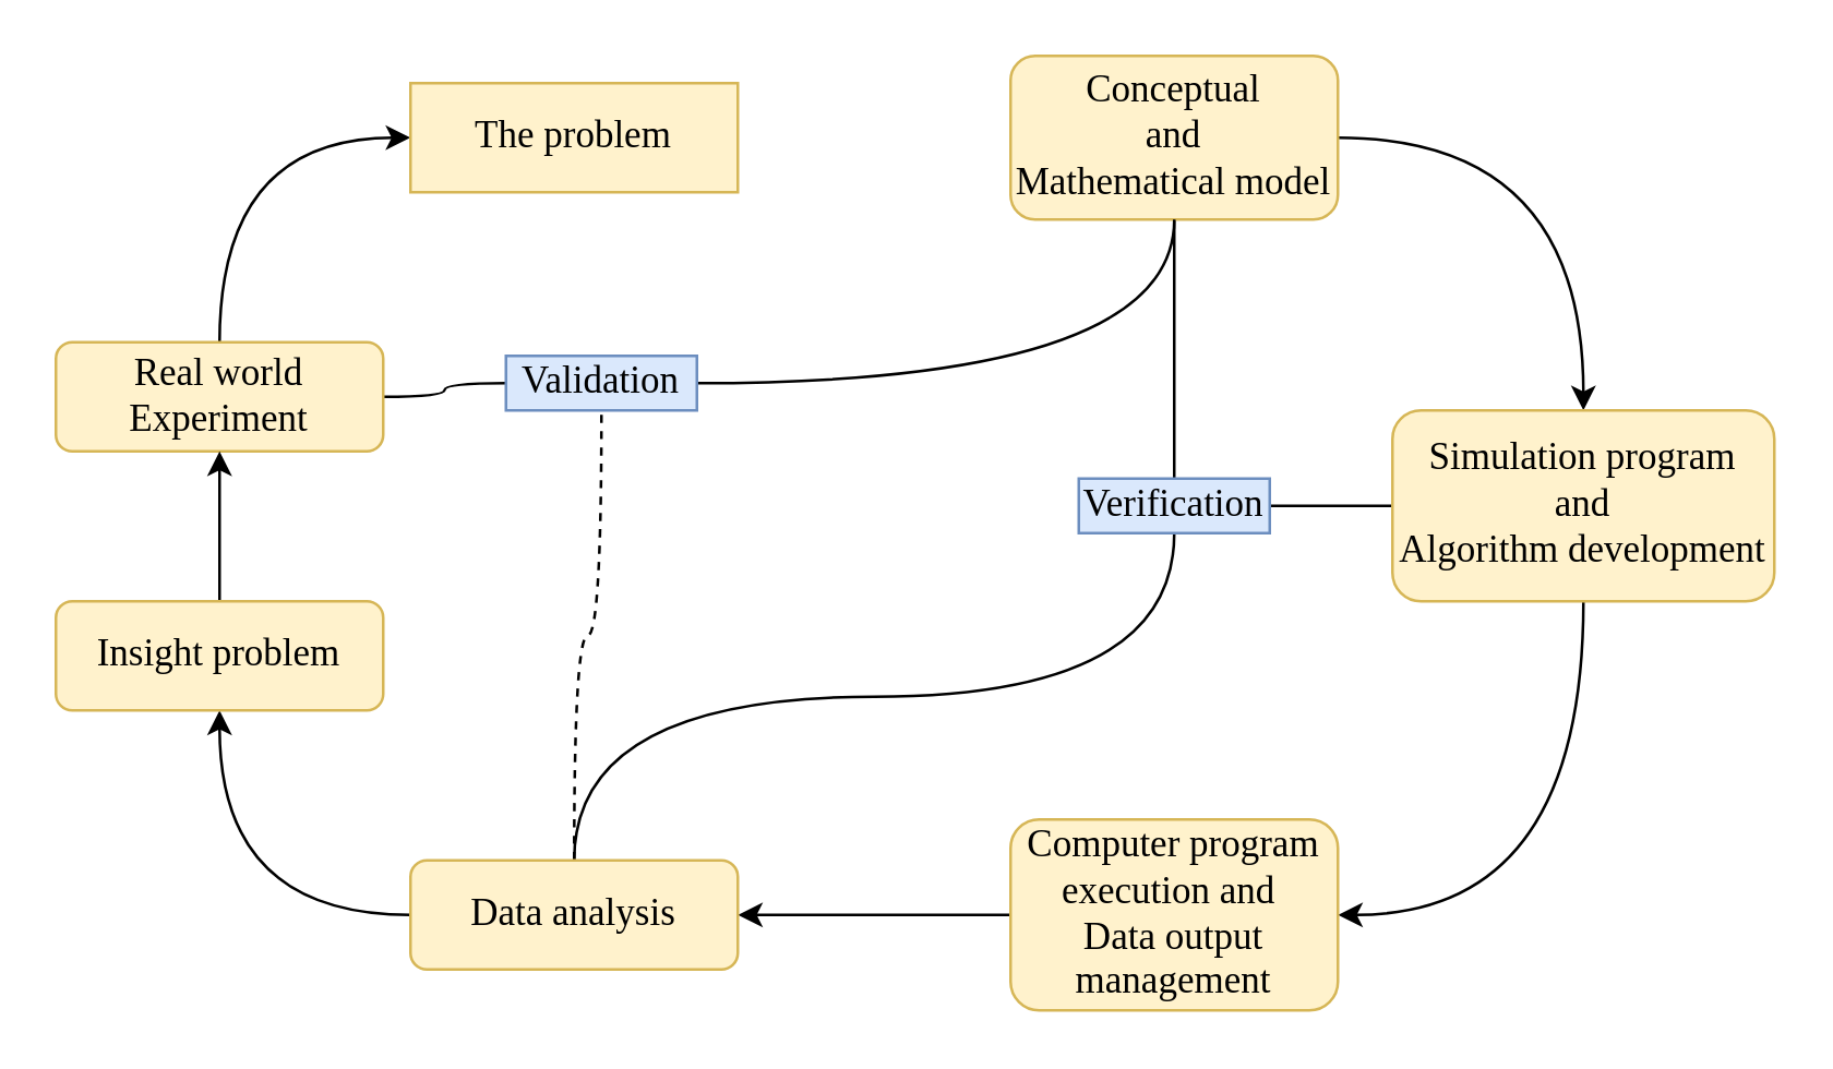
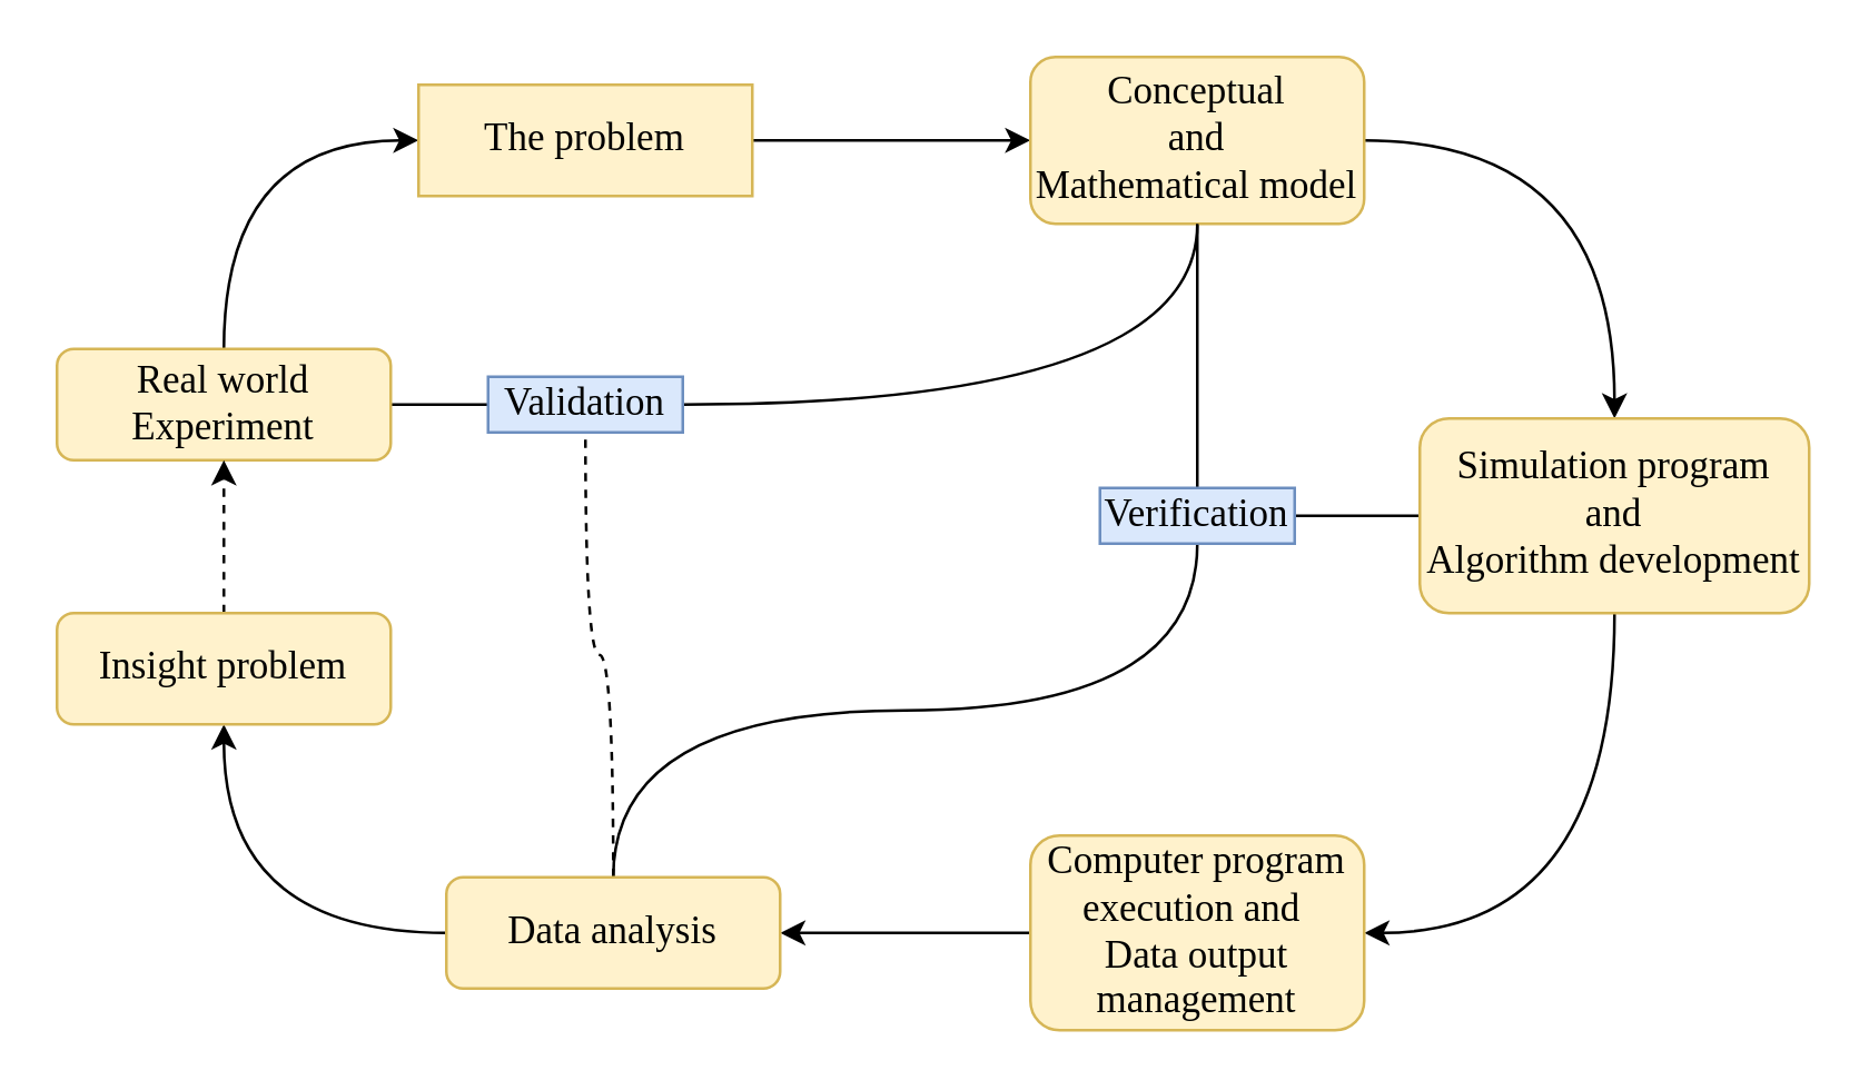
  <mxCell id="0" />
  <mxCell id="1" parent="0" />
  <mxCell id="2" style="edgeStyle=orthogonalEdgeStyle;curved=1;rounded=0;orthogonalLoop=1;jettySize=auto;html=1;exitX=0.5;exitY=0;exitDx=0;exitDy=0;entryX=0;entryY=0.5;entryDx=0;entryDy=0;" edge="1" parent="1" source="4" target="6"><mxGeometry relative="1" as="geometry" /></mxCell>
  <mxCell id="3" style="edgeStyle=orthogonalEdgeStyle;curved=1;rounded=0;orthogonalLoop=1;jettySize=auto;html=1;exitX=1;exitY=0.5;exitDx=0;exitDy=0;entryX=0;entryY=0.5;entryDx=0;entryDy=0;endArrow=none;endFill=0;" edge="1" parent="1" source="4" target="22"><mxGeometry relative="1" as="geometry" /></mxCell>
  <mxCell id="4" value="&lt;font face=&quot;Times New Roman&quot; style=&quot;font-size: 14px&quot;&gt;Real world&lt;br&gt;Experiment&lt;/font&gt;" style="rounded=1;whiteSpace=wrap;html=1;fontSize=12;glass=0;strokeWidth=1;shadow=0;fillColor=#fff2cc;strokeColor=#d6b656;" parent="1" vertex="1"><mxGeometry x="20" y="125" width="120" height="40" as="geometry" /></mxCell>
+ <mxCell id="5" style="edgeStyle=orthogonalEdgeStyle;curved=1;rounded=0;orthogonalLoop=1;jettySize=auto;html=1;exitX=1;exitY=0.5;exitDx=0;exitDy=0;entryX=0;entryY=0.5;entryDx=0;entryDy=0;" edge="1" parent="1" source="6" target="9"><mxGeometry relative="1" as="geometry" /></mxCell>
  <mxCell id="6" value="&lt;font face=&quot;Times New Roman&quot; style=&quot;font-size: 14px&quot;&gt;The problem&lt;/font&gt;" style="whiteSpace=wrap;html=1;fontSize=12;glass=0;strokeWidth=1;shadow=0;fillColor=#fff2cc;strokeColor=#d6b656;rounded=0;" vertex="1" parent="1"><mxGeometry x="150" y="30" width="120" height="40" as="geometry" /></mxCell>
  <mxCell id="7" style="edgeStyle=orthogonalEdgeStyle;curved=1;rounded=0;orthogonalLoop=1;jettySize=auto;html=1;exitX=1;exitY=0.5;exitDx=0;exitDy=0;entryX=0.5;entryY=0;entryDx=0;entryDy=0;" edge="1" parent="1" source="9" target="12"><mxGeometry relative="1" as="geometry" /></mxCell>
  <mxCell id="8" style="edgeStyle=orthogonalEdgeStyle;curved=1;rounded=0;orthogonalLoop=1;jettySize=auto;html=1;exitX=0.5;exitY=1;exitDx=0;exitDy=0;entryX=0.5;entryY=0;entryDx=0;entryDy=0;endArrow=none;endFill=0;" edge="1" parent="1" source="9" target="23"><mxGeometry relative="1" as="geometry" /></mxCell>
  <mxCell id="9" value="&lt;font face=&quot;Times New Roman&quot; style=&quot;font-size: 14px&quot;&gt;Conceptual &lt;br&gt;and&lt;br&gt;Mathematical model&lt;/font&gt;" style="rounded=1;whiteSpace=wrap;html=1;fontSize=12;glass=0;strokeWidth=1;shadow=0;fillColor=#fff2cc;strokeColor=#d6b656;" vertex="1" parent="1"><mxGeometry x="370" y="20" width="120" height="60" as="geometry" /></mxCell>
  <mxCell id="10" style="edgeStyle=orthogonalEdgeStyle;curved=1;rounded=0;orthogonalLoop=1;jettySize=auto;html=1;exitX=0.5;exitY=1;exitDx=0;exitDy=0;entryX=1;entryY=0.5;entryDx=0;entryDy=0;" edge="1" parent="1" source="12" target="14"><mxGeometry relative="1" as="geometry" /></mxCell>
  <mxCell id="11" style="edgeStyle=orthogonalEdgeStyle;curved=1;rounded=0;orthogonalLoop=1;jettySize=auto;html=1;exitX=0;exitY=0.5;exitDx=0;exitDy=0;entryX=1;entryY=0.5;entryDx=0;entryDy=0;endArrow=none;endFill=0;" edge="1" parent="1" source="12" target="23"><mxGeometry relative="1" as="geometry" /></mxCell>
  <mxCell id="12" value="&lt;font face=&quot;Times New Roman&quot; style=&quot;font-size: 14px&quot;&gt;Simulation program &lt;br&gt;and&lt;br&gt;Algorithm development&lt;/font&gt;" style="rounded=1;whiteSpace=wrap;html=1;fontSize=12;glass=0;strokeWidth=1;shadow=0;fillColor=#fff2cc;strokeColor=#d6b656;" vertex="1" parent="1"><mxGeometry x="510" y="150" width="140" height="70" as="geometry" /></mxCell>
  <mxCell id="13" style="edgeStyle=orthogonalEdgeStyle;curved=1;rounded=0;orthogonalLoop=1;jettySize=auto;html=1;exitX=0;exitY=0.5;exitDx=0;exitDy=0;entryX=1;entryY=0.5;entryDx=0;entryDy=0;" edge="1" parent="1" source="14" target="18"><mxGeometry relative="1" as="geometry" /></mxCell>
  <mxCell id="14" value="&lt;font face=&quot;Times New Roman&quot; style=&quot;font-size: 14px&quot;&gt;Computer program execution and&amp;nbsp;&lt;br&gt;Data output management&lt;/font&gt;" style="rounded=1;whiteSpace=wrap;html=1;fontSize=12;glass=0;strokeWidth=1;shadow=0;fillColor=#fff2cc;strokeColor=#d6b656;" vertex="1" parent="1"><mxGeometry x="370" y="300" width="120" height="70" as="geometry" /></mxCell>
  <mxCell id="15" style="edgeStyle=orthogonalEdgeStyle;curved=1;rounded=0;orthogonalLoop=1;jettySize=auto;html=1;exitX=0;exitY=0.5;exitDx=0;exitDy=0;" edge="1" parent="1" source="18" target="20"><mxGeometry relative="1" as="geometry" /></mxCell>
  <mxCell id="16" style="edgeStyle=orthogonalEdgeStyle;curved=1;rounded=0;orthogonalLoop=1;jettySize=auto;html=1;exitX=0.5;exitY=0;exitDx=0;exitDy=0;entryX=0.5;entryY=1;entryDx=0;entryDy=0;endArrow=none;endFill=0;dashed=1;" edge="1" parent="1" source="18" target="22"><mxGeometry relative="1" as="geometry" /></mxCell>
  <mxCell id="17" style="edgeStyle=orthogonalEdgeStyle;curved=1;rounded=0;orthogonalLoop=1;jettySize=auto;html=1;exitX=0.5;exitY=0;exitDx=0;exitDy=0;entryX=0.5;entryY=1;entryDx=0;entryDy=0;endArrow=none;endFill=0;" edge="1" parent="1" source="18" target="23"><mxGeometry relative="1" as="geometry" /></mxCell>
- <mxCell id="18" value="&lt;font face=&quot;Times New Roman&quot; style=&quot;font-size: 14px&quot;&gt;Data analysis&lt;/font&gt;" style="rounded=1;whiteSpace=wrap;html=1;fontSize=12;glass=0;strokeWidth=1;shadow=0;fillColor=#fff2cc;strokeColor=#d6b656;" vertex="1" parent="1"><mxGeometry x="150" y="315" width="120" height="40" as="geometry" /></mxCell>
- <mxCell id="19" style="edgeStyle=orthogonalEdgeStyle;curved=1;rounded=0;orthogonalLoop=1;jettySize=auto;html=1;exitX=0.5;exitY=0;exitDx=0;exitDy=0;entryX=0.5;entryY=1;entryDx=0;entryDy=0;" edge="1" parent="1" source="20" target="4"><mxGeometry relative="1" as="geometry" /></mxCell>
+ <mxCell id="18" value="&lt;font face=&quot;Times New Roman&quot; style=&quot;font-size: 14px&quot;&gt;Data analysis&lt;/font&gt;" style="rounded=1;whiteSpace=wrap;html=1;fontSize=12;glass=0;strokeWidth=1;shadow=0;fillColor=#fff2cc;strokeColor=#d6b656;" vertex="1" parent="1"><mxGeometry x="160" y="315" width="120" height="40" as="geometry" /></mxCell>
+ <mxCell id="19" style="edgeStyle=orthogonalEdgeStyle;curved=1;rounded=0;orthogonalLoop=1;jettySize=auto;html=1;exitX=0.5;exitY=0;exitDx=0;exitDy=0;entryX=0.5;entryY=1;entryDx=0;entryDy=0;dashed=1;" edge="1" parent="1" source="20" target="4"><mxGeometry relative="1" as="geometry" /></mxCell>
  <mxCell id="20" value="&lt;font style=&quot;font-size: 14px&quot; face=&quot;Times New Roman&quot;&gt;Insight problem&lt;/font&gt;" style="rounded=1;whiteSpace=wrap;html=1;fontSize=12;glass=0;strokeWidth=1;shadow=0;fillColor=#fff2cc;strokeColor=#d6b656;" vertex="1" parent="1"><mxGeometry x="20" y="220" width="120" height="40" as="geometry" /></mxCell>
  <mxCell id="21" style="edgeStyle=orthogonalEdgeStyle;curved=1;rounded=0;orthogonalLoop=1;jettySize=auto;html=1;exitX=1;exitY=0.5;exitDx=0;exitDy=0;entryX=0.5;entryY=1;entryDx=0;entryDy=0;endArrow=none;endFill=0;" edge="1" parent="1" source="22" target="9"><mxGeometry relative="1" as="geometry" /></mxCell>
- <mxCell id="22" value="&lt;font style=&quot;font-size: 14px&quot; face=&quot;Times New Roman&quot;&gt;Validation&lt;/font&gt;" style="text;html=1;strokeColor=#6c8ebf;fillColor=#dae8fc;align=center;verticalAlign=middle;whiteSpace=wrap;rounded=0;" vertex="1" parent="1"><mxGeometry x="185" y="130" width="70" height="20" as="geometry" /></mxCell>
+ <mxCell id="22" value="&lt;font style=&quot;font-size: 14px&quot; face=&quot;Times New Roman&quot;&gt;Validation&lt;/font&gt;" style="text;html=1;strokeColor=#6c8ebf;fillColor=#dae8fc;align=center;verticalAlign=middle;whiteSpace=wrap;rounded=0;" vertex="1" parent="1"><mxGeometry x="175" y="135" width="70" height="20" as="geometry" /></mxCell>
  <mxCell id="23" value="&lt;font face=&quot;Times New Roman&quot; style=&quot;font-size: 14px&quot;&gt;Verification&lt;/font&gt;" style="text;html=1;align=center;verticalAlign=middle;whiteSpace=wrap;rounded=0;fillColor=#dae8fc;strokeColor=#6c8ebf;" vertex="1" parent="1"><mxGeometry x="395" y="175" width="70" height="20" as="geometry" /></mxCell>
